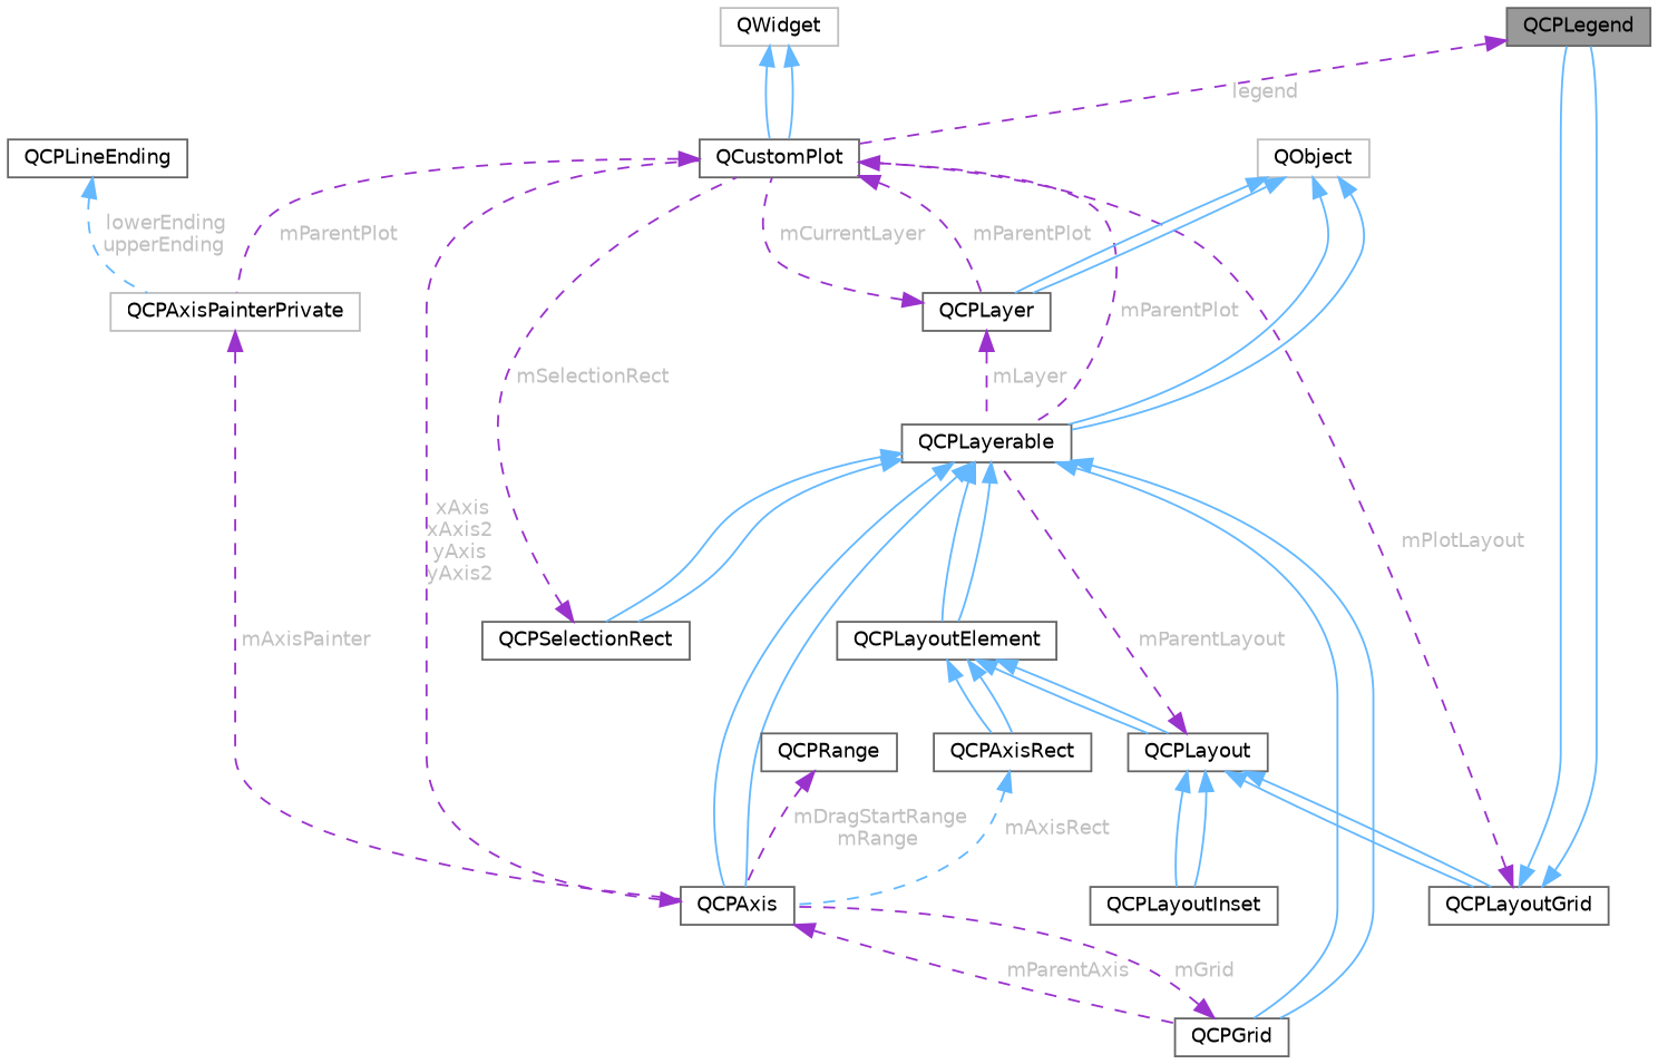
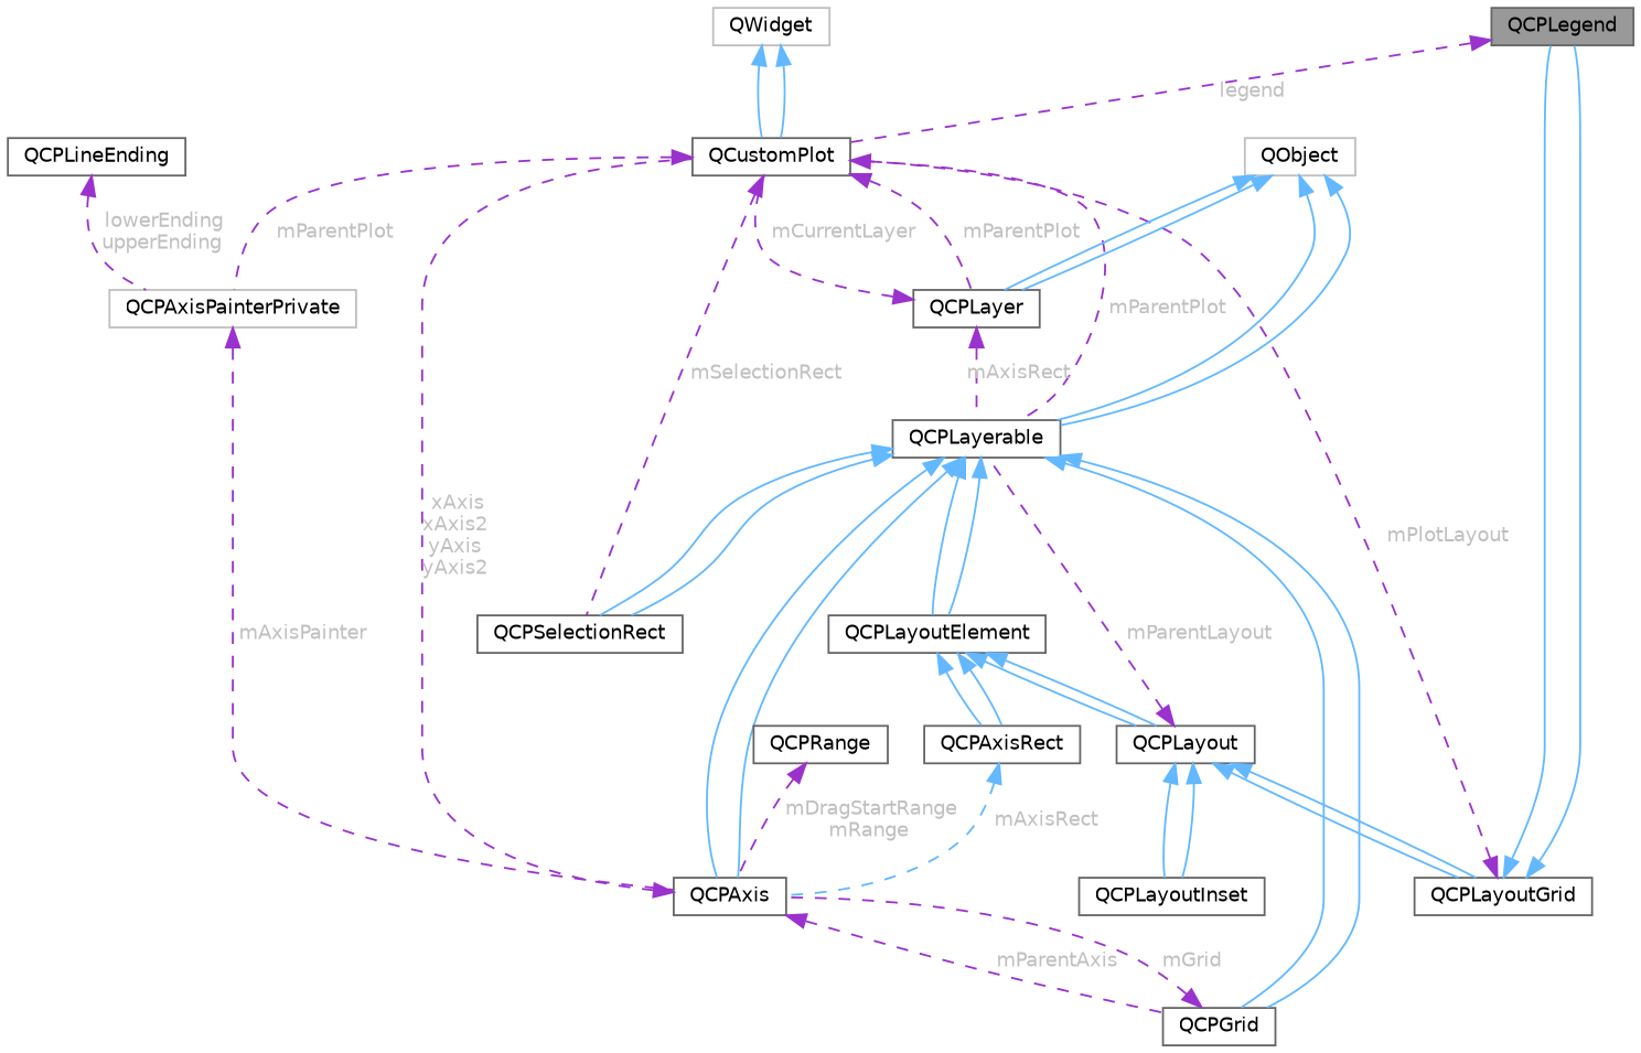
  digraph {
    node [color=gray40 fillcolor=white fontname=Helvetica fontsize=10 shape=box style=filled]
    edge [color=steelblue1 dir=back fontname=Helvetica fontsize=10 labelfontname=Helvetica labelfontsize=10 style=solid]
    n1 [fillcolor=grey60 fontcolor=black height=0.2 label=QCPLegend width=0.4]
    n2 [height=0.2 label=QCustomPlot width=0.4]
    n3 [height=0.2 label=QCPLayerable width=0.4]
    n4 [height=0.2 label=QCPLayer width=0.4]
    n5 [color=grey75 height=0.2 label=QCPAxisPainterPrivate width=0.4]
    n6 [height=0.2 label=QCPLayoutGrid width=0.4]
    n7 [height=0.2 label=QCPLayout width=0.4]
    n8 [height=0.2 label=QCPLayoutInset width=0.4]
    n9 [height=0.2 label=QCPLayoutElement width=0.4]
    n10 [height=0.2 label=QCPAxisRect width=0.4]
    n11 [height=0.2 label=QCPAxis width=0.4]
    n12 [height=0.2 label=QCPGrid width=0.4]
    n13 [height=0.2 label=QCPSelectionRect width=0.4]
    n14 [color=grey75 height=0.2 label=QObject width=0.4]
    n15 [color=grey75 height=0.2 label=QWidget width=0.4]
    n16 [height=0.2 label=QCPRange width=0.4]
    n17 [height=0.2 label=QCPLineEnding width=0.4]
    n1 -> n2 [color=darkorchid3 fontcolor=grey label=" legend" style=dashed]
    n2 -> n3 [color=darkorchid3 fontcolor=grey label=" mParentPlot" style=dashed]
    n2 -> n4 [color=darkorchid3 fontcolor=grey label=" mParentPlot" style=dashed]
    n2 -> n5 [color=darkorchid3 fontcolor=grey label=" mParentPlot" style=dashed]
    n3 -> n9
    n3 -> n9
    n3 -> n11
    n3 -> n11
    n3 -> n12
    n3 -> n12
    n3 -> n13
    n3 -> n13
    n4 -> n2 [color=darkorchid3 fontcolor=grey label=" mCurrentLayer" style=dashed]
-   n4 -> n3 [color=darkorchid3 fontcolor=grey label=" mLayer" style=dashed]
+   n4 -> n3 [color=darkorchid3 fontcolor=grey label=" mAxisRect" style=dashed]
    n5 -> n11 [color=darkorchid3 fontcolor=grey label=" mAxisPainter" style=dashed]
    n6 -> n1
    n6 -> n1
    n6 -> n2 [color=darkorchid3 fontcolor=grey label=" mPlotLayout" style=dashed]
    n7 -> n3 [color=darkorchid3 fontcolor=grey label=" mParentLayout" style=dashed]
    n7 -> n6
    n7 -> n6
    n7 -> n8
    n7 -> n8
    n9 -> n7
    n9 -> n7
    n9 -> n10
    n9 -> n10
    n10 -> n11 [fontcolor=grey label=" mAxisRect" style=dashed]
    n11 -> n2 [color=darkorchid3 fontcolor=grey label=" xAxis\nxAxis2\nyAxis\nyAxis2" style=dashed]
    n11 -> n12 [color=darkorchid3 fontcolor=grey label=" mParentAxis" style=dashed]
    n12 -> n11 [color=darkorchid3 fontcolor=grey label=" mGrid" style=dashed]
-   n13 -> n2 [color=darkorchid3 fontcolor=grey label=" mSelectionRect" style=dashed]
+   n2 -> n13 [color=darkorchid3 fontcolor=grey label=" mSelectionRect" style=dashed]
    n14 -> n3
    n14 -> n3
    n14 -> n4
    n14 -> n4
    n15 -> n2
    n15 -> n2
    n16 -> n11 [color=darkorchid3 fontcolor=grey label=" mDragStartRange\nmRange" style=dashed]
-   n17 -> n5 [fontcolor=grey label=" lowerEnding\nupperEnding" style=dashed]
+   n17 -> n5 [color=darkorchid3 fontcolor=grey label=" lowerEnding\nupperEnding" style=dashed]
  }
